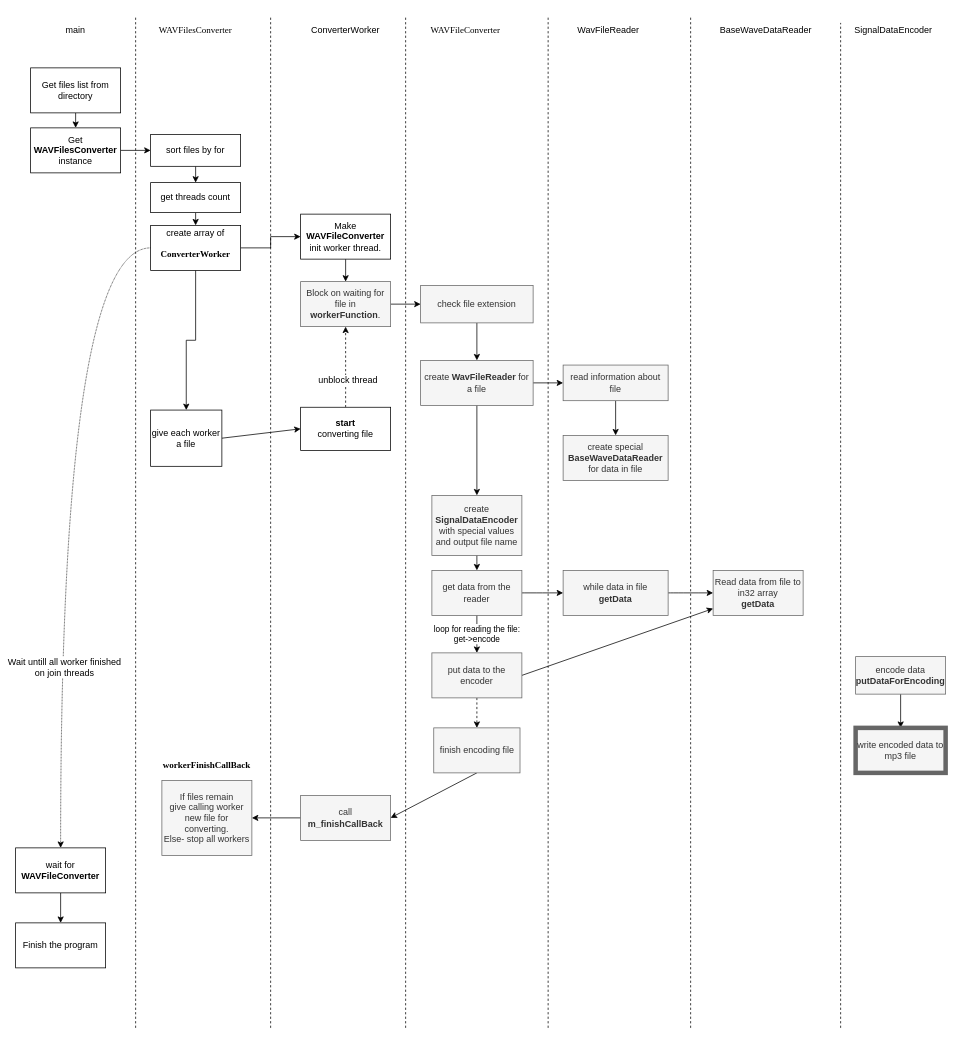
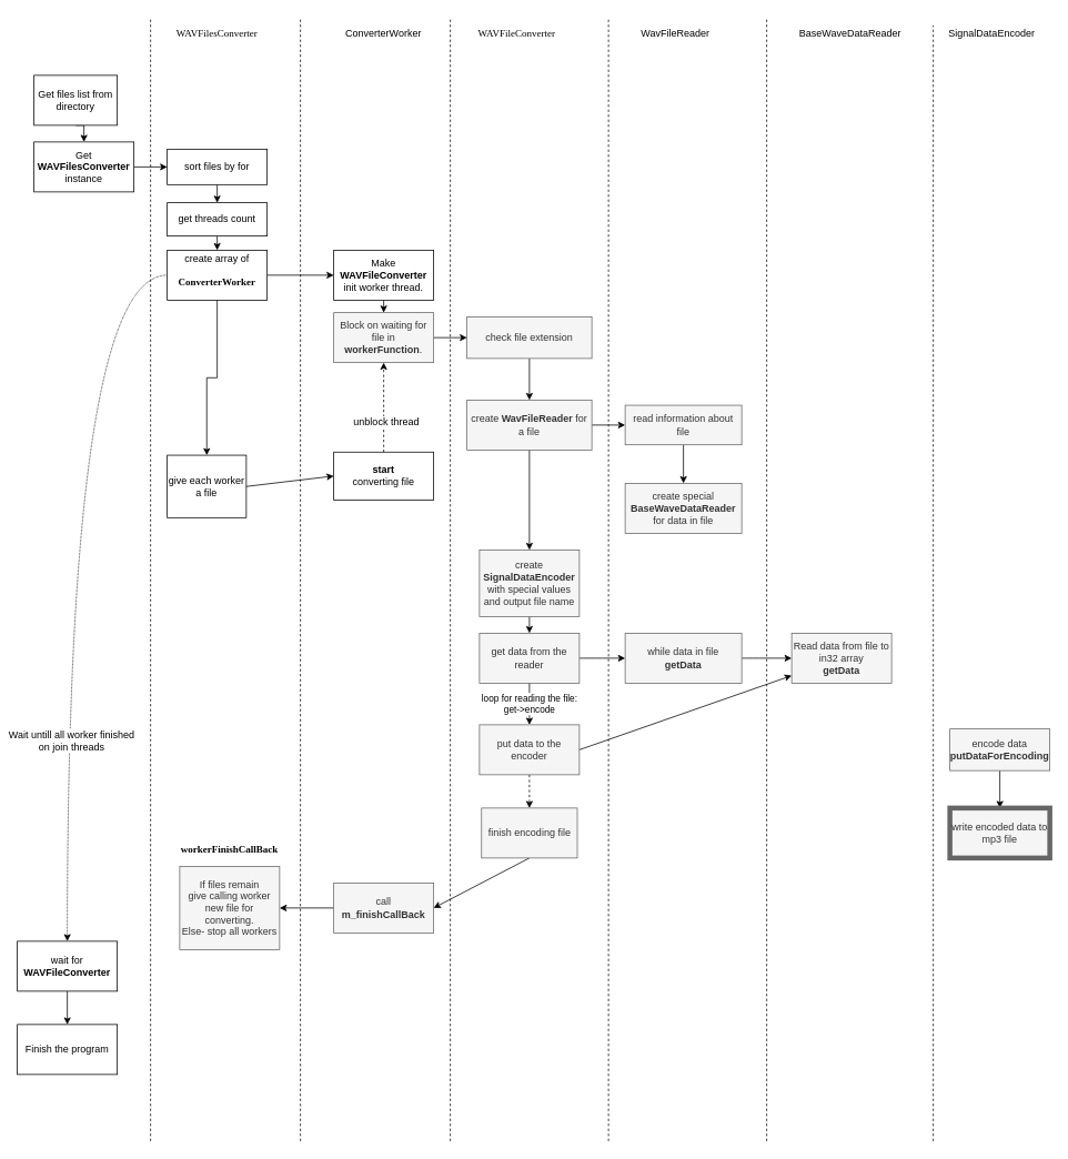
  <mxCell id="0" />
  <mxCell id="1" parent="0" />
  <mxCell id="2" style="edgeStyle=orthogonalEdgeStyle;rounded=0;orthogonalLoop=1;jettySize=auto;html=1;exitX=0.5;exitY=1;exitDx=0;exitDy=0;entryX=0.5;entryY=0;entryDx=0;entryDy=0;" edge="1" parent="1" source="3" target="5"><mxGeometry relative="1" as="geometry" /></mxCell>
- <mxCell id="3" value="Get files list from directory" style="rounded=0;whiteSpace=wrap;html=1;" vertex="1" parent="1"><mxGeometry x="40" y="90" width="120" height="60" as="geometry" /></mxCell>
+ <mxCell id="3" value="Get files list from directory" style="rounded=0;whiteSpace=wrap;html=1;" vertex="1" parent="1"><mxGeometry x="40" y="90" width="100" height="60" as="geometry" /></mxCell>
  <mxCell id="4" style="edgeStyle=orthogonalEdgeStyle;rounded=0;orthogonalLoop=1;jettySize=auto;html=1;exitX=1;exitY=0.5;exitDx=0;exitDy=0;entryX=0;entryY=0.5;entryDx=0;entryDy=0;" edge="1" parent="1" source="5" target="7"><mxGeometry relative="1" as="geometry" /></mxCell>
  <mxCell id="5" value="&lt;div&gt;Get&lt;span style=&quot;background-color: transparent&quot;&gt;&lt;br&gt;&lt;/span&gt;&lt;/div&gt;&lt;div&gt;&lt;b&gt;&lt;span style=&quot;background-color: transparent&quot;&gt;WAVFilesConverter&lt;/span&gt;&lt;/b&gt;&lt;span style=&quot;background-color: transparent&quot;&gt;&lt;br&gt;&lt;/span&gt;&lt;/div&gt;&lt;div&gt;&lt;span style=&quot;background-color: transparent&quot;&gt;instance&lt;/span&gt;&lt;/div&gt;" style="rounded=0;whiteSpace=wrap;html=1;" vertex="1" parent="1"><mxGeometry x="40" y="170" width="120" height="60" as="geometry" /></mxCell>
  <mxCell id="6" style="edgeStyle=orthogonalEdgeStyle;rounded=0;orthogonalLoop=1;jettySize=auto;html=1;exitX=0.5;exitY=1;exitDx=0;exitDy=0;entryX=0.5;entryY=0;entryDx=0;entryDy=0;" edge="1" parent="1" source="7" target="10"><mxGeometry relative="1" as="geometry" /></mxCell>
  <mxCell id="7" value="sort files by for" style="rounded=0;whiteSpace=wrap;html=1;" vertex="1" parent="1"><mxGeometry x="200" y="178.75" width="120" height="42.5" as="geometry" /></mxCell>
- <mxCell id="8" value="main" style="text;html=1;strokeColor=none;fillColor=none;align=center;verticalAlign=middle;whiteSpace=wrap;rounded=0;" vertex="1" parent="1"><mxGeometry x="80" y="30" width="40" height="20" as="geometry" /></mxCell>
  <mxCell id="9" style="edgeStyle=orthogonalEdgeStyle;rounded=0;orthogonalLoop=1;jettySize=auto;html=1;exitX=0.5;exitY=1;exitDx=0;exitDy=0;entryX=0.5;entryY=0;entryDx=0;entryDy=0;" edge="1" parent="1" source="10" target="15"><mxGeometry relative="1" as="geometry" /></mxCell>
  <mxCell id="10" value="get threads count" style="rounded=0;whiteSpace=wrap;html=1;" vertex="1" parent="1"><mxGeometry x="200" y="243" width="120" height="40" as="geometry" /></mxCell>
  <mxCell id="11" style="edgeStyle=orthogonalEdgeStyle;rounded=0;orthogonalLoop=1;jettySize=auto;html=1;exitX=0.5;exitY=1;exitDx=0;exitDy=0;" edge="1" parent="1" source="15" target="17"><mxGeometry relative="1" as="geometry" /></mxCell>
  <mxCell id="12" style="edgeStyle=orthogonalEdgeStyle;rounded=0;orthogonalLoop=1;jettySize=auto;html=1;exitX=1;exitY=0.5;exitDx=0;exitDy=0;entryX=0;entryY=0.5;entryDx=0;entryDy=0;" edge="1" parent="1" source="15" target="27"><mxGeometry relative="1" as="geometry" /></mxCell>
  <mxCell id="13" style="edgeStyle=orthogonalEdgeStyle;rounded=1;orthogonalLoop=1;jettySize=auto;html=1;exitX=0;exitY=0.5;exitDx=0;exitDy=0;entryX=0.5;entryY=0;entryDx=0;entryDy=0;dashed=1;dashPattern=1 1;curved=1;" edge="1" parent="1" source="15" target="57"><mxGeometry relative="1" as="geometry" /></mxCell>
  <mxCell id="14" value="&lt;div&gt;Wait untill all worker finished&lt;/div&gt;&lt;div&gt;on join threads&lt;br&gt;&lt;/div&gt;" style="text;html=1;align=center;verticalAlign=middle;resizable=0;points=[];labelBackgroundColor=#ffffff;" vertex="1" connectable="0" parent="13"><mxGeometry x="0.473" y="4" relative="1" as="geometry"><mxPoint as="offset" /></mxGeometry></mxCell>
  <mxCell id="15" value="create array of &lt;br&gt;&lt;pre style=&quot;font-family: &amp;#34;consolas&amp;#34;&quot;&gt;&lt;b&gt;&lt;span style=&quot;background-color: transparent&quot;&gt;ConverterWorker&lt;/span&gt;&lt;/b&gt;&lt;/pre&gt;" style="rounded=0;whiteSpace=wrap;html=1;" vertex="1" parent="1"><mxGeometry x="200" y="300" width="120" height="60" as="geometry" /></mxCell>
  <mxCell id="16" style="rounded=1;orthogonalLoop=1;jettySize=auto;html=1;exitX=1;exitY=0.5;exitDx=0;exitDy=0;entryX=0;entryY=0.5;entryDx=0;entryDy=0;" edge="1" parent="1" source="17" target="67"><mxGeometry relative="1" as="geometry" /></mxCell>
  <mxCell id="17" value="give each worker a file" style="rounded=0;whiteSpace=wrap;html=1;" vertex="1" parent="1"><mxGeometry x="200" y="546.25" width="95" height="75" as="geometry" /></mxCell>
  <mxCell id="18" value="If files remain&lt;br&gt;&lt;div&gt;give calling worker new file for converting.&lt;/div&gt;&lt;div&gt;Else- stop all workers&lt;br&gt;&lt;/div&gt;" style="rounded=0;whiteSpace=wrap;html=1;fillColor=#f5f5f5;strokeColor=#666666;fontColor=#333333;" vertex="1" parent="1"><mxGeometry x="215" y="1040" width="120" height="100" as="geometry" /></mxCell>
  <mxCell id="19" value="&lt;pre style=&quot;font-family: &amp;#34;consolas&amp;#34;&quot;&gt;&lt;b&gt;&lt;span style=&quot;background-color: transparent&quot;&gt;workerFinishCallBack&lt;/span&gt;&lt;/b&gt;&lt;/pre&gt;" style="text;html=1;strokeColor=none;fillColor=none;align=center;verticalAlign=middle;whiteSpace=wrap;rounded=0;" vertex="1" parent="1"><mxGeometry x="200" y="1010" width="150" height="20" as="geometry" /></mxCell>
  <mxCell id="20" value="&lt;pre style=&quot;font-family: &amp;#34;consolas&amp;#34;&quot;&gt;&lt;span style=&quot;background-color: transparent&quot;&gt;WAVFilesConverter&lt;/span&gt;&lt;/pre&gt;" style="text;html=1;strokeColor=none;fillColor=none;align=center;verticalAlign=middle;whiteSpace=wrap;rounded=0;" vertex="1" parent="1"><mxGeometry x="190" y="30" width="140" height="20" as="geometry" /></mxCell>
  <mxCell id="21" style="edgeStyle=orthogonalEdgeStyle;rounded=0;orthogonalLoop=1;jettySize=auto;html=1;exitX=1;exitY=0.5;exitDx=0;exitDy=0;entryX=0;entryY=0.5;entryDx=0;entryDy=0;" edge="1" parent="1" source="22" target="29"><mxGeometry relative="1" as="geometry" /></mxCell>
  <mxCell id="22" value="&lt;div&gt;Block on waiting for file in&lt;b&gt;&lt;span style=&quot;background-color: transparent&quot;&gt; workerFunction&lt;/span&gt;&lt;/b&gt;.&lt;br&gt;&lt;/div&gt;" style="rounded=0;whiteSpace=wrap;html=1;fillColor=#f5f5f5;strokeColor=#666666;fontColor=#333333;" vertex="1" parent="1"><mxGeometry x="400" y="375" width="120" height="60" as="geometry" /></mxCell>
  <mxCell id="23" value="ConverterWorker" style="text;html=1;strokeColor=none;fillColor=none;align=center;verticalAlign=middle;whiteSpace=wrap;rounded=0;" vertex="1" parent="1"><mxGeometry x="410" y="30" width="100" height="20" as="geometry" /></mxCell>
  <mxCell id="24" style="edgeStyle=none;rounded=1;orthogonalLoop=1;jettySize=auto;html=1;exitX=0;exitY=0.5;exitDx=0;exitDy=0;entryX=1;entryY=0.5;entryDx=0;entryDy=0;" edge="1" parent="1" source="25" target="18"><mxGeometry relative="1" as="geometry" /></mxCell>
  <mxCell id="25" value="&lt;div&gt;call&lt;/div&gt;&lt;div&gt;&lt;b&gt;m_finishCallBack&lt;/b&gt;&lt;br&gt;&lt;/div&gt;" style="rounded=0;whiteSpace=wrap;html=1;fillColor=#f5f5f5;strokeColor=#666666;fontColor=#333333;" vertex="1" parent="1"><mxGeometry x="400" y="1060" width="120" height="60" as="geometry" /></mxCell>
  <mxCell id="26" style="edgeStyle=none;rounded=1;orthogonalLoop=1;jettySize=auto;html=1;exitX=0.5;exitY=1;exitDx=0;exitDy=0;entryX=0.5;entryY=0;entryDx=0;entryDy=0;" edge="1" parent="1" source="27" target="22"><mxGeometry relative="1" as="geometry" /></mxCell>
- <mxCell id="27" value="&lt;div&gt;Make &lt;b&gt;&lt;span style=&quot;background-color: transparent&quot;&gt;WAVFileConverter&lt;/span&gt;&lt;/b&gt;&lt;/div&gt;&lt;div&gt;&lt;b&gt;&lt;span style=&quot;background-color: transparent&quot;&gt;&lt;/span&gt;&lt;/b&gt;init worker thread.&lt;/div&gt; " style="rounded=0;whiteSpace=wrap;html=1;" vertex="1" parent="1"><mxGeometry x="400" y="285" width="120" height="60" as="geometry" /></mxCell>
+ <mxCell id="27" value="&lt;div&gt;Make &lt;b&gt;&lt;span style=&quot;background-color: transparent&quot;&gt;WAVFileConverter&lt;/span&gt;&lt;/b&gt;&lt;/div&gt;&lt;div&gt;&lt;b&gt;&lt;span style=&quot;background-color: transparent&quot;&gt;&lt;/span&gt;&lt;/b&gt;init worker thread.&lt;/div&gt; " style="rounded=0;whiteSpace=wrap;html=1;" vertex="1" parent="1"><mxGeometry x="400" y="300" width="120" height="60" as="geometry" /></mxCell>
  <mxCell id="28" style="edgeStyle=orthogonalEdgeStyle;rounded=0;orthogonalLoop=1;jettySize=auto;html=1;exitX=0.5;exitY=1;exitDx=0;exitDy=0;entryX=0.5;entryY=0;entryDx=0;entryDy=0;" edge="1" parent="1" source="29" target="33"><mxGeometry relative="1" as="geometry" /></mxCell>
  <mxCell id="29" value="&lt;div&gt;check file extension&lt;br&gt;&lt;/div&gt;" style="rounded=0;whiteSpace=wrap;html=1;fillColor=#f5f5f5;strokeColor=#666666;fontColor=#333333;" vertex="1" parent="1"><mxGeometry x="560" y="380" width="150" height="50" as="geometry" /></mxCell>
  <mxCell id="30" value="&lt;pre style=&quot;font-family: &amp;#34;consolas&amp;#34;&quot;&gt;&lt;span style=&quot;background-color: transparent&quot;&gt;WAVFileConverter&lt;/span&gt;&lt;/pre&gt;" style="text;html=1;strokeColor=none;fillColor=none;align=center;verticalAlign=middle;whiteSpace=wrap;rounded=0;" vertex="1" parent="1"><mxGeometry x="560" y="30" width="120" height="20" as="geometry" /></mxCell>
  <mxCell id="31" style="edgeStyle=orthogonalEdgeStyle;rounded=0;orthogonalLoop=1;jettySize=auto;html=1;exitX=1;exitY=0.5;exitDx=0;exitDy=0;entryX=0;entryY=0.5;entryDx=0;entryDy=0;" edge="1" parent="1" source="33" target="36"><mxGeometry relative="1" as="geometry" /></mxCell>
  <mxCell id="32" style="edgeStyle=none;rounded=1;orthogonalLoop=1;jettySize=auto;html=1;exitX=0.5;exitY=1;exitDx=0;exitDy=0;entryX=0.5;entryY=0;entryDx=0;entryDy=0;" edge="1" parent="1" source="33" target="45"><mxGeometry relative="1" as="geometry" /></mxCell>
  <mxCell id="33" value="&lt;div&gt;create &lt;b&gt;WavFileReader &lt;/b&gt;for a file&lt;b&gt;&lt;br&gt;&lt;/b&gt;&lt;/div&gt;&lt;b&gt;&lt;/b&gt;" style="rounded=0;whiteSpace=wrap;html=1;fillColor=#f5f5f5;strokeColor=#666666;fontColor=#333333;" vertex="1" parent="1"><mxGeometry x="560" y="480" width="150" height="60" as="geometry" /></mxCell>
  <mxCell id="34" value="WavFileReader" style="text;html=1;align=center;verticalAlign=middle;resizable=0;points=[];autosize=1;" vertex="1" parent="1"><mxGeometry x="760" y="30" width="100" height="20" as="geometry" /></mxCell>
  <mxCell id="35" style="edgeStyle=orthogonalEdgeStyle;rounded=0;orthogonalLoop=1;jettySize=auto;html=1;exitX=0.5;exitY=1;exitDx=0;exitDy=0;entryX=0.5;entryY=0;entryDx=0;entryDy=0;" edge="1" parent="1" source="36" target="39"><mxGeometry relative="1" as="geometry" /></mxCell>
  <mxCell id="36" value="read information about file" style="rounded=0;whiteSpace=wrap;html=1;fillColor=#f5f5f5;strokeColor=#666666;fontColor=#333333;" vertex="1" parent="1"><mxGeometry x="750" y="486.25" width="140" height="47.5" as="geometry" /></mxCell>
  <mxCell id="37" style="edgeStyle=orthogonalEdgeStyle;curved=1;rounded=1;orthogonalLoop=1;jettySize=auto;html=1;exitX=1;exitY=0.5;exitDx=0;exitDy=0;entryX=0;entryY=0.5;entryDx=0;entryDy=0;" edge="1" parent="1" source="38" target="41"><mxGeometry relative="1" as="geometry" /></mxCell>
  <mxCell id="38" value="&lt;div&gt;while data in file&lt;b&gt;&lt;br&gt;&lt;/b&gt;&lt;/div&gt;&lt;div&gt;&lt;b&gt;getData&lt;/b&gt;&lt;/div&gt;" style="rounded=0;whiteSpace=wrap;html=1;fillColor=#f5f5f5;strokeColor=#666666;fontColor=#333333;" vertex="1" parent="1"><mxGeometry x="750" y="760" width="140" height="60" as="geometry" /></mxCell>
  <mxCell id="39" value="&lt;div&gt;create special &lt;br&gt;&lt;/div&gt;&lt;div&gt;&lt;b&gt;BaseWaveDataReader&lt;/b&gt;&lt;/div&gt;&lt;div&gt;for data in file&lt;br&gt;&lt;/div&gt;" style="rounded=0;whiteSpace=wrap;html=1;fillColor=#f5f5f5;strokeColor=#666666;fontColor=#333333;" vertex="1" parent="1"><mxGeometry x="750" y="580" width="140" height="60" as="geometry" /></mxCell>
  <mxCell id="40" value="BaseWaveDataReader" style="text;html=1;align=center;verticalAlign=middle;resizable=0;points=[];autosize=1;" vertex="1" parent="1"><mxGeometry x="950" y="30" width="140" height="20" as="geometry" /></mxCell>
  <mxCell id="41" value="&lt;div&gt;Read data from file to in32 array&lt;/div&gt;&lt;div&gt;&lt;b&gt;getData&lt;/b&gt;&lt;br&gt;&lt;/div&gt;" style="rounded=0;whiteSpace=wrap;html=1;fillColor=#f5f5f5;strokeColor=#666666;fontColor=#333333;" vertex="1" parent="1"><mxGeometry x="950" y="760" width="120" height="60" as="geometry" /></mxCell>
  <mxCell id="42" style="edgeStyle=none;rounded=1;orthogonalLoop=1;jettySize=auto;html=1;exitX=0.5;exitY=1;exitDx=0;exitDy=0;entryX=1;entryY=0.5;entryDx=0;entryDy=0;" edge="1" parent="1" source="43" target="25"><mxGeometry relative="1" as="geometry" /></mxCell>
  <mxCell id="43" value="finish encoding file" style="rounded=0;whiteSpace=wrap;html=1;fillColor=#f5f5f5;strokeColor=#666666;fontColor=#333333;" vertex="1" parent="1"><mxGeometry x="577.5" y="970" width="115" height="60" as="geometry" /></mxCell>
  <mxCell id="44" style="edgeStyle=orthogonalEdgeStyle;curved=1;rounded=1;orthogonalLoop=1;jettySize=auto;html=1;exitX=0.5;exitY=1;exitDx=0;exitDy=0;entryX=0.5;entryY=0;entryDx=0;entryDy=0;" edge="1" parent="1" source="45" target="48"><mxGeometry relative="1" as="geometry" /></mxCell>
  <mxCell id="45" value="&lt;div&gt;create &lt;b&gt;SignalDataEncoder&lt;/b&gt;&lt;/div&gt;&lt;div&gt;with special values and output file name&lt;b&gt;&lt;br&gt;&lt;/b&gt;&lt;/div&gt;" style="rounded=0;whiteSpace=wrap;html=1;fillColor=#f5f5f5;strokeColor=#666666;fontColor=#333333;" vertex="1" parent="1"><mxGeometry x="575" y="660" width="120" height="80" as="geometry" /></mxCell>
  <mxCell id="46" style="edgeStyle=orthogonalEdgeStyle;curved=1;rounded=1;orthogonalLoop=1;jettySize=auto;html=1;exitX=1;exitY=0.5;exitDx=0;exitDy=0;entryX=0;entryY=0.5;entryDx=0;entryDy=0;" edge="1" parent="1" source="48" target="38"><mxGeometry relative="1" as="geometry" /></mxCell>
  <mxCell id="47" value="&lt;div&gt;loop for reading the file:&lt;/div&gt;&lt;div&gt;get-&amp;gt;encode&lt;br&gt;&lt;/div&gt;" style="edgeStyle=none;rounded=1;orthogonalLoop=1;jettySize=auto;html=1;exitX=0.5;exitY=1;exitDx=0;exitDy=0;" edge="1" parent="1" source="48" target="51"><mxGeometry relative="1" as="geometry" /></mxCell>
  <mxCell id="48" value="get data from the reader" style="rounded=0;whiteSpace=wrap;html=1;fillColor=#f5f5f5;strokeColor=#666666;fontColor=#333333;" vertex="1" parent="1"><mxGeometry x="575" y="760" width="120" height="60" as="geometry" /></mxCell>
  <mxCell id="49" style="rounded=1;orthogonalLoop=1;jettySize=auto;html=1;exitX=1;exitY=0.5;exitDx=0;exitDy=0;" edge="1" parent="1" source="51" target="41"><mxGeometry relative="1" as="geometry" /></mxCell>
  <mxCell id="50" style="edgeStyle=none;rounded=1;orthogonalLoop=1;jettySize=auto;html=1;exitX=0.5;exitY=1;exitDx=0;exitDy=0;dashed=1;" edge="1" parent="1" source="51" target="43"><mxGeometry relative="1" as="geometry" /></mxCell>
  <mxCell id="51" value="put data to the encoder" style="rounded=0;whiteSpace=wrap;html=1;fillColor=#f5f5f5;strokeColor=#666666;fontColor=#333333;" vertex="1" parent="1"><mxGeometry x="575" y="870" width="120" height="60" as="geometry" /></mxCell>
  <mxCell id="52" value="SignalDataEncoder" style="text;html=1;align=center;verticalAlign=middle;resizable=0;points=[];autosize=1;" vertex="1" parent="1"><mxGeometry x="1130" y="30" width="120" height="20" as="geometry" /></mxCell>
  <mxCell id="53" style="rounded=1;orthogonalLoop=1;jettySize=auto;html=1;exitX=0.5;exitY=1;exitDx=0;exitDy=0;entryX=0.5;entryY=0;entryDx=0;entryDy=0;" edge="1" parent="1" source="54" target="55"><mxGeometry relative="1" as="geometry" /></mxCell>
  <mxCell id="54" value="&lt;div&gt;encode data&lt;/div&gt;&lt;div&gt;&lt;b&gt;putDataForEncoding&lt;/b&gt;&lt;br&gt;&lt;/div&gt;" style="rounded=0;whiteSpace=wrap;html=1;fillColor=#f5f5f5;strokeColor=#666666;fontColor=#333333;" vertex="1" parent="1"><mxGeometry x="1140" y="875" width="120" height="50" as="geometry" /></mxCell>
  <mxCell id="55" value="write encoded data to mp3 file" style="rounded=0;whiteSpace=wrap;html=1;fillColor=#f5f5f5;strokeColor=#666666;fontColor=#333333;strokeWidth=6;" vertex="1" parent="1"><mxGeometry x="1140" y="970" width="120" height="60" as="geometry" /></mxCell>
  <mxCell id="56" style="edgeStyle=none;rounded=1;orthogonalLoop=1;jettySize=auto;html=1;exitX=0.5;exitY=1;exitDx=0;exitDy=0;entryX=0.5;entryY=0;entryDx=0;entryDy=0;" edge="1" parent="1" source="57" target="58"><mxGeometry relative="1" as="geometry" /></mxCell>
  <mxCell id="57" value="&lt;div&gt;wait for &lt;br&gt;&lt;/div&gt;&lt;div&gt;&lt;b&gt;WAVFileConverter&lt;/b&gt;&lt;br&gt;&lt;/div&gt;" style="rounded=0;whiteSpace=wrap;html=1;" vertex="1" parent="1"><mxGeometry x="20" y="1130" width="120" height="60" as="geometry" /></mxCell>
  <mxCell id="58" value="Finish the program" style="rounded=0;whiteSpace=wrap;html=1;" vertex="1" parent="1"><mxGeometry x="20" y="1230" width="120" height="60" as="geometry" /></mxCell>
  <mxCell id="59" value="" style="endArrow=none;dashed=1;html=1;" edge="1" parent="1"><mxGeometry width="50" height="50" relative="1" as="geometry"><mxPoint x="180" y="1370" as="sourcePoint" /><mxPoint x="180" y="20" as="targetPoint" /></mxGeometry></mxCell>
  <mxCell id="60" value="" style="endArrow=none;dashed=1;html=1;" edge="1" parent="1"><mxGeometry width="50" height="50" relative="1" as="geometry"><mxPoint x="360" y="1370" as="sourcePoint" /><mxPoint x="360" y="20" as="targetPoint" /></mxGeometry></mxCell>
  <mxCell id="61" value="" style="endArrow=none;dashed=1;html=1;" edge="1" parent="1"><mxGeometry width="50" height="50" relative="1" as="geometry"><mxPoint x="540" y="1370" as="sourcePoint" /><mxPoint x="540" y="20" as="targetPoint" /></mxGeometry></mxCell>
  <mxCell id="62" value="" style="endArrow=none;dashed=1;html=1;" edge="1" parent="1"><mxGeometry width="50" height="50" relative="1" as="geometry"><mxPoint x="730" y="1370" as="sourcePoint" /><mxPoint x="730" y="20" as="targetPoint" /></mxGeometry></mxCell>
  <mxCell id="63" value="" style="endArrow=none;dashed=1;html=1;" edge="1" parent="1"><mxGeometry width="50" height="50" relative="1" as="geometry"><mxPoint x="920" y="1370" as="sourcePoint" /><mxPoint x="920" y="20" as="targetPoint" /></mxGeometry></mxCell>
  <mxCell id="64" value="" style="endArrow=none;dashed=1;html=1;" edge="1" parent="1"><mxGeometry width="50" height="50" relative="1" as="geometry"><mxPoint x="1120" y="1370" as="sourcePoint" /><mxPoint x="1120" y="30" as="targetPoint" /></mxGeometry></mxCell>
  <mxCell id="65" style="edgeStyle=none;rounded=1;orthogonalLoop=1;jettySize=auto;html=1;exitX=0.5;exitY=0;exitDx=0;exitDy=0;entryX=0.5;entryY=1;entryDx=0;entryDy=0;dashed=1;" edge="1" parent="1" source="67" target="22"><mxGeometry relative="1" as="geometry" /></mxCell>
  <mxCell id="66" value="unblock thread" style="text;html=1;align=center;verticalAlign=middle;resizable=0;points=[];labelBackgroundColor=#ffffff;" vertex="1" connectable="0" parent="65"><mxGeometry x="-0.313" y="-2" relative="1" as="geometry"><mxPoint y="1" as="offset" /></mxGeometry></mxCell>
  <mxCell id="67" value="&lt;div&gt;&lt;b&gt;start&lt;/b&gt;&lt;/div&gt;&lt;div&gt;converting file&lt;br&gt;&lt;b&gt;&lt;/b&gt;&lt;/div&gt;" style="rounded=0;whiteSpace=wrap;html=1;" vertex="1" parent="1"><mxGeometry x="400" y="542.5" width="120" height="57.5" as="geometry" /></mxCell>
